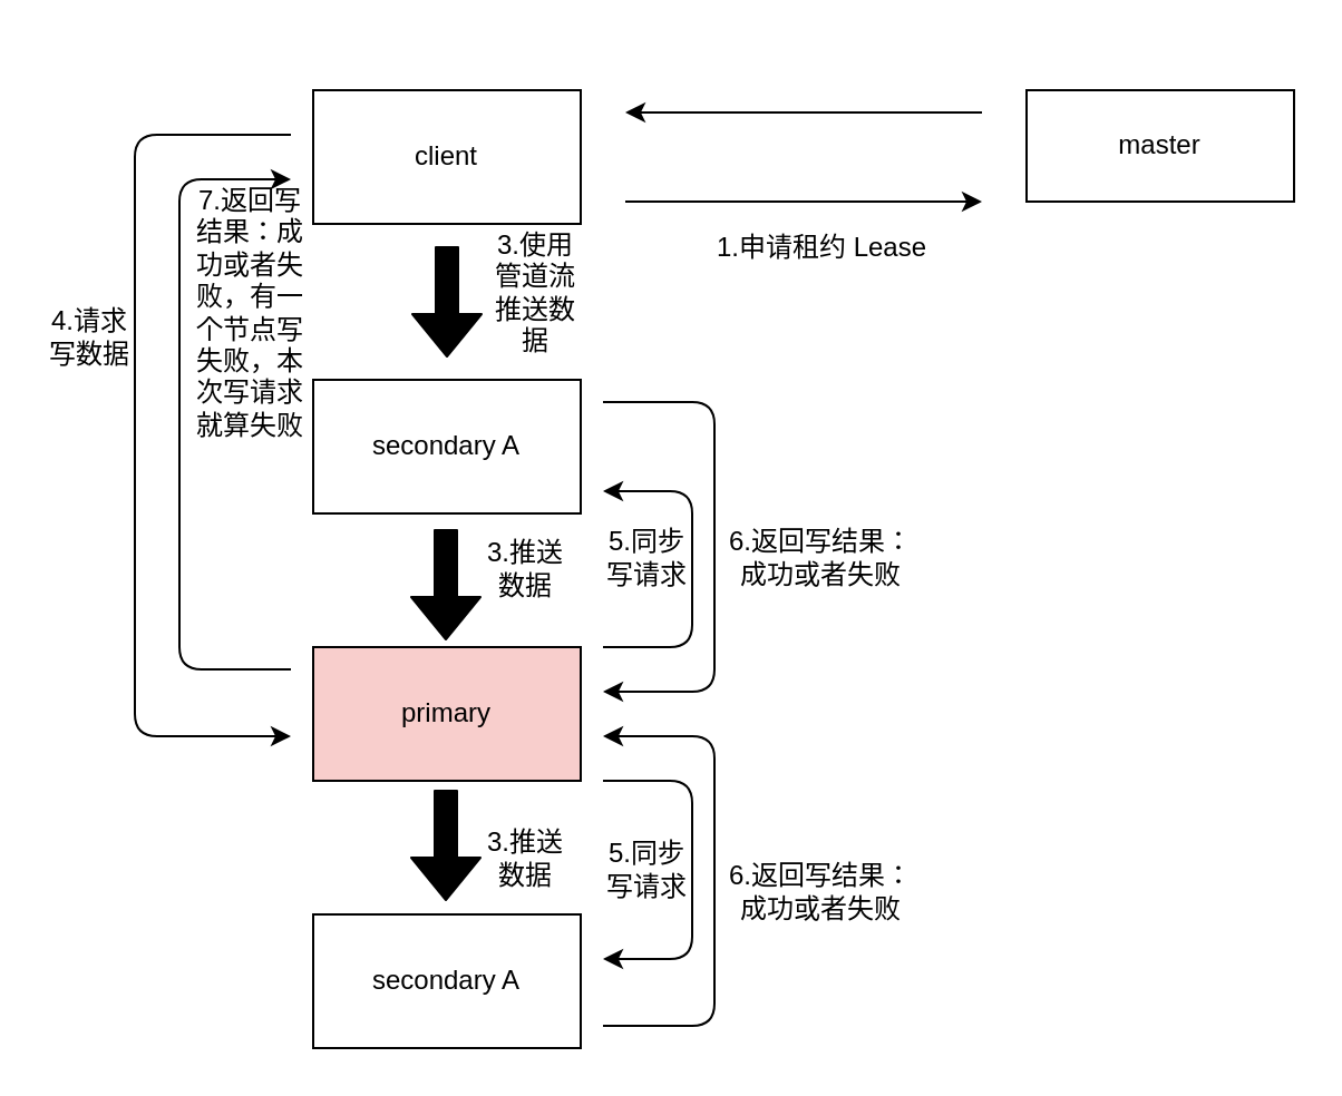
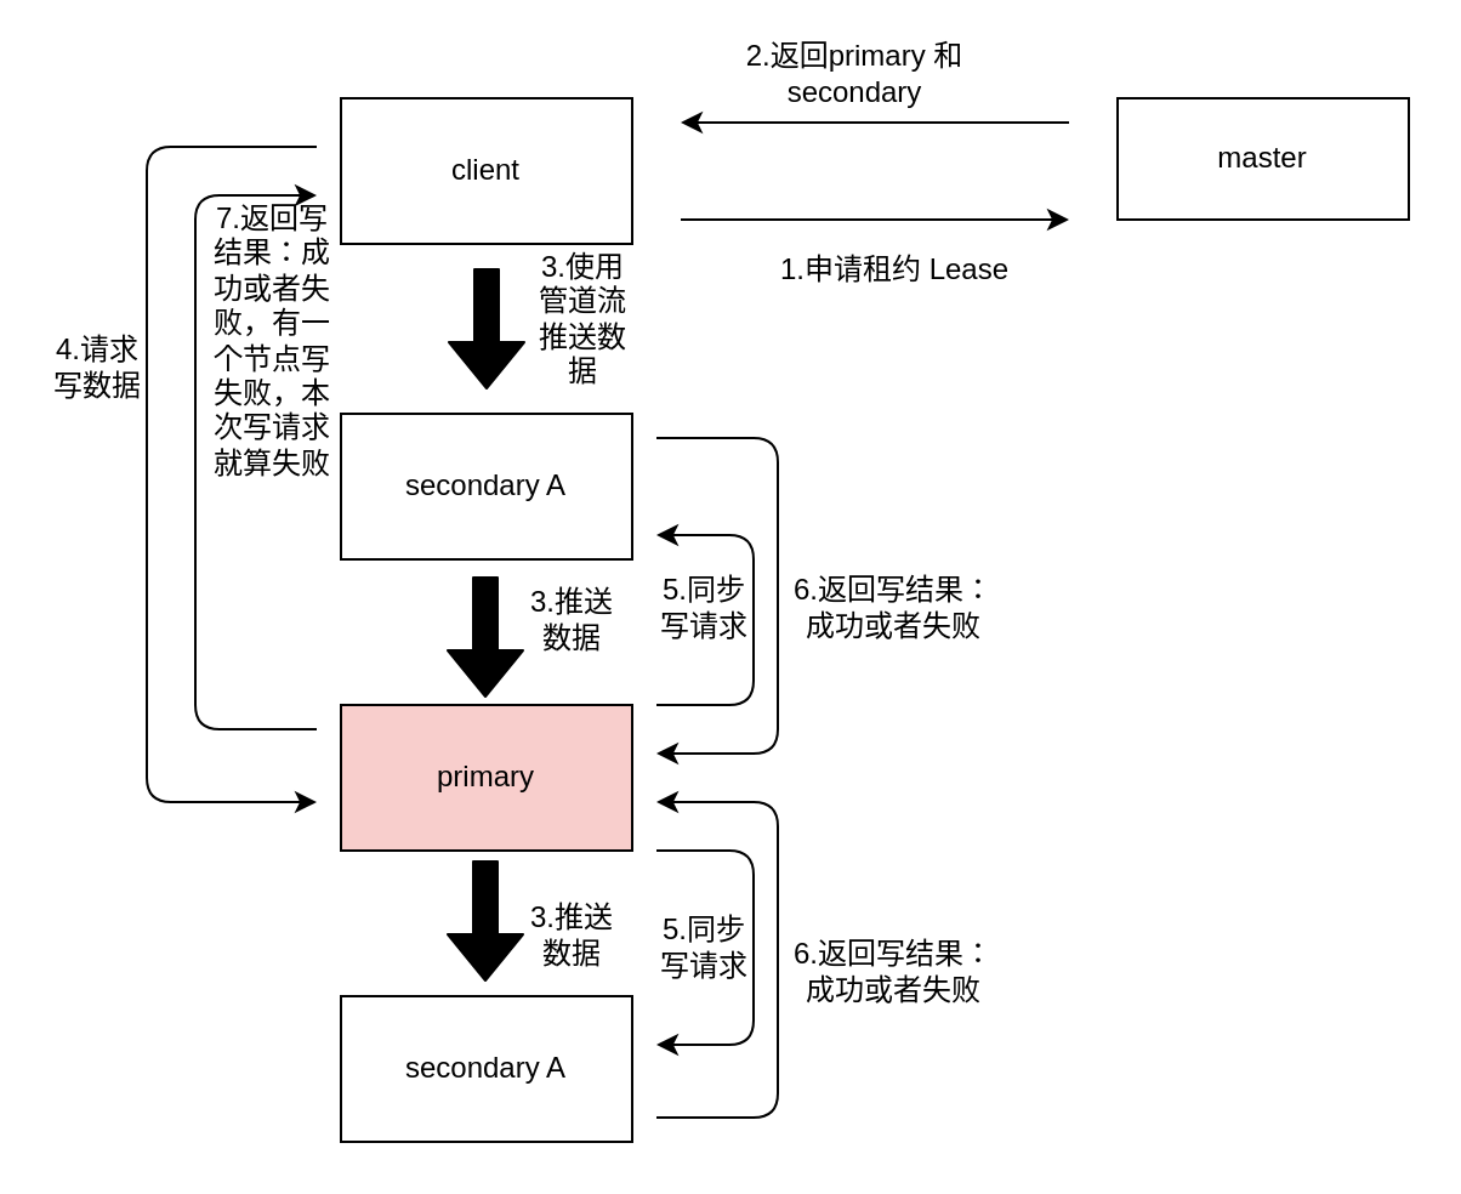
  <mxCell id="0" />
  <mxCell id="1" parent="0" />
  <mxCell id="2" value="master" style="rounded=0;whiteSpace=wrap;html=1;" vertex="1" parent="1"><mxGeometry x="460" y="40" width="120" height="50" as="geometry" /></mxCell>
  <mxCell id="3" value="client" style="rounded=0;whiteSpace=wrap;html=1;" vertex="1" parent="1"><mxGeometry x="140" y="40" width="120" height="60" as="geometry" /></mxCell>
  <mxCell id="4" value="secondary A" style="rounded=0;whiteSpace=wrap;html=1;" vertex="1" parent="1"><mxGeometry x="140" y="170" width="120" height="60" as="geometry" /></mxCell>
  <mxCell id="5" value="primary" style="rounded=0;whiteSpace=wrap;html=1;fillColor=#f8cecc;" vertex="1" parent="1"><mxGeometry x="140" y="290" width="120" height="60" as="geometry" /></mxCell>
  <mxCell id="6" value="secondary A" style="rounded=0;whiteSpace=wrap;html=1;" vertex="1" parent="1"><mxGeometry x="140" y="410" width="120" height="60" as="geometry" /></mxCell>
  <mxCell id="7" value="" style="endArrow=classic;html=1;" edge="1" parent="1"><mxGeometry width="50" height="50" relative="1" as="geometry"><mxPoint x="280" y="90" as="sourcePoint" /><mxPoint x="440" y="90" as="targetPoint" /></mxGeometry></mxCell>
  <mxCell id="8" value="" style="endArrow=classic;html=1;" edge="1" parent="1"><mxGeometry width="50" height="50" relative="1" as="geometry"><mxPoint x="440" y="50" as="sourcePoint" /><mxPoint x="280" y="50" as="targetPoint" /></mxGeometry></mxCell>
  <mxCell id="9" value="" style="shape=flexArrow;endArrow=classic;html=1;fillColor=#000000;" edge="1" parent="1"><mxGeometry width="50" height="50" relative="1" as="geometry"><mxPoint x="200" y="110" as="sourcePoint" /><mxPoint x="200" y="160" as="targetPoint" /></mxGeometry></mxCell>
  <mxCell id="10" value="" style="shape=flexArrow;endArrow=classic;html=1;fillColor=#000000;" edge="1" parent="1"><mxGeometry width="50" height="50" relative="1" as="geometry"><mxPoint x="199.5" y="237" as="sourcePoint" /><mxPoint x="199.5" y="287" as="targetPoint" /></mxGeometry></mxCell>
  <mxCell id="11" value="" style="shape=flexArrow;endArrow=classic;html=1;fillColor=#000000;" edge="1" parent="1"><mxGeometry width="50" height="50" relative="1" as="geometry"><mxPoint x="199.5" y="354" as="sourcePoint" /><mxPoint x="199.5" y="404" as="targetPoint" /></mxGeometry></mxCell>
  <mxCell id="12" value="1.申请租约 Lease" style="text;html=1;align=center;verticalAlign=middle;resizable=0;points=[];autosize=1;" vertex="1" parent="1"><mxGeometry x="313" y="101" width="110" height="20" as="geometry" /></mxCell>
+ <mxCell id="13" value="2.返回primary 和 secondary" style="text;html=1;strokeColor=none;fillColor=none;align=center;verticalAlign=middle;whiteSpace=wrap;rounded=0;" vertex="1" parent="1"><mxGeometry x="294" y="20" width="116" height="20" as="geometry" /></mxCell>
  <mxCell id="14" value="3.使用管道流推送数据" style="text;html=1;strokeColor=none;fillColor=none;align=center;verticalAlign=middle;whiteSpace=wrap;rounded=0;" vertex="1" parent="1"><mxGeometry x="220" y="121" width="40" height="20" as="geometry" /></mxCell>
  <mxCell id="15" value="" style="endArrow=classic;html=1;fillColor=#000000;" edge="1" parent="1"><mxGeometry width="50" height="50" relative="1" as="geometry"><mxPoint x="130" y="60" as="sourcePoint" /><mxPoint x="130" y="330" as="targetPoint" /><Array as="points"><mxPoint x="60" y="60" /><mxPoint x="60" y="330" /></Array></mxGeometry></mxCell>
  <mxCell id="16" value="4.请求写数据" style="text;html=1;strokeColor=none;fillColor=none;align=center;verticalAlign=middle;whiteSpace=wrap;rounded=0;" vertex="1" parent="1"><mxGeometry x="20" y="141" width="40" height="20" as="geometry" /></mxCell>
  <mxCell id="17" value="" style="endArrow=classic;html=1;fillColor=#000000;" edge="1" parent="1"><mxGeometry width="50" height="50" relative="1" as="geometry"><mxPoint x="270" y="350" as="sourcePoint" /><mxPoint x="270" y="430" as="targetPoint" /><Array as="points"><mxPoint x="310" y="350" /><mxPoint x="310" y="430" /></Array></mxGeometry></mxCell>
  <mxCell id="18" value="" style="endArrow=classic;html=1;fillColor=#000000;" edge="1" parent="1"><mxGeometry width="50" height="50" relative="1" as="geometry"><mxPoint x="270" y="290" as="sourcePoint" /><mxPoint x="270" y="220" as="targetPoint" /><Array as="points"><mxPoint x="310" y="290" /><mxPoint x="310" y="220" /></Array></mxGeometry></mxCell>
  <mxCell id="19" value="5.同步写请求" style="text;html=1;strokeColor=none;fillColor=none;align=center;verticalAlign=middle;whiteSpace=wrap;rounded=0;" vertex="1" parent="1"><mxGeometry x="270" y="380" width="40" height="20" as="geometry" /></mxCell>
  <mxCell id="20" value="5.同步写请求" style="text;html=1;strokeColor=none;fillColor=none;align=center;verticalAlign=middle;whiteSpace=wrap;rounded=0;" vertex="1" parent="1"><mxGeometry x="270" y="240" width="40" height="20" as="geometry" /></mxCell>
  <mxCell id="21" value="" style="endArrow=classic;html=1;fillColor=#000000;" edge="1" parent="1"><mxGeometry width="50" height="50" relative="1" as="geometry"><mxPoint x="270" y="180" as="sourcePoint" /><mxPoint x="270" y="310" as="targetPoint" /><Array as="points"><mxPoint x="320" y="180" /><mxPoint x="320" y="310" /></Array></mxGeometry></mxCell>
  <mxCell id="22" value="" style="endArrow=classic;html=1;fillColor=#000000;" edge="1" parent="1"><mxGeometry width="50" height="50" relative="1" as="geometry"><mxPoint x="270" y="460" as="sourcePoint" /><mxPoint x="270" y="330" as="targetPoint" /><Array as="points"><mxPoint x="320" y="460" /><mxPoint x="320" y="330" /></Array></mxGeometry></mxCell>
  <mxCell id="23" value="6.返回写结果：成功或者失败" style="text;html=1;strokeColor=none;fillColor=none;align=center;verticalAlign=middle;whiteSpace=wrap;rounded=0;" vertex="1" parent="1"><mxGeometry x="325" y="240" width="86" height="20" as="geometry" /></mxCell>
  <mxCell id="24" value="6.返回写结果：成功或者失败" style="text;html=1;strokeColor=none;fillColor=none;align=center;verticalAlign=middle;whiteSpace=wrap;rounded=0;" vertex="1" parent="1"><mxGeometry x="325" y="390" width="86" height="20" as="geometry" /></mxCell>
  <mxCell id="25" value="" style="endArrow=classic;html=1;fillColor=#000000;" edge="1" parent="1"><mxGeometry width="50" height="50" relative="1" as="geometry"><mxPoint x="130" y="300" as="sourcePoint" /><mxPoint x="130" y="80" as="targetPoint" /><Array as="points"><mxPoint x="80" y="300" /><mxPoint x="80" y="80" /></Array></mxGeometry></mxCell>
  <mxCell id="26" value="7.返回写结果：成功或者失败，有一个节点写失败，本次写请求就算失败" style="text;html=1;strokeColor=none;fillColor=none;align=center;verticalAlign=middle;whiteSpace=wrap;rounded=0;" vertex="1" parent="1"><mxGeometry x="87" y="130" width="50" height="20" as="geometry" /></mxCell>
  <mxCell id="27" value="3.推送&lt;br&gt;数据" style="text;html=1;align=center;verticalAlign=middle;resizable=0;points=[];autosize=1;" vertex="1" parent="1"><mxGeometry x="210" y="240" width="50" height="30" as="geometry" /></mxCell>
  <mxCell id="28" value="3.推送&lt;br&gt;数据" style="text;html=1;align=center;verticalAlign=middle;resizable=0;points=[];autosize=1;" vertex="1" parent="1"><mxGeometry x="210" y="370" width="50" height="30" as="geometry" /></mxCell>
